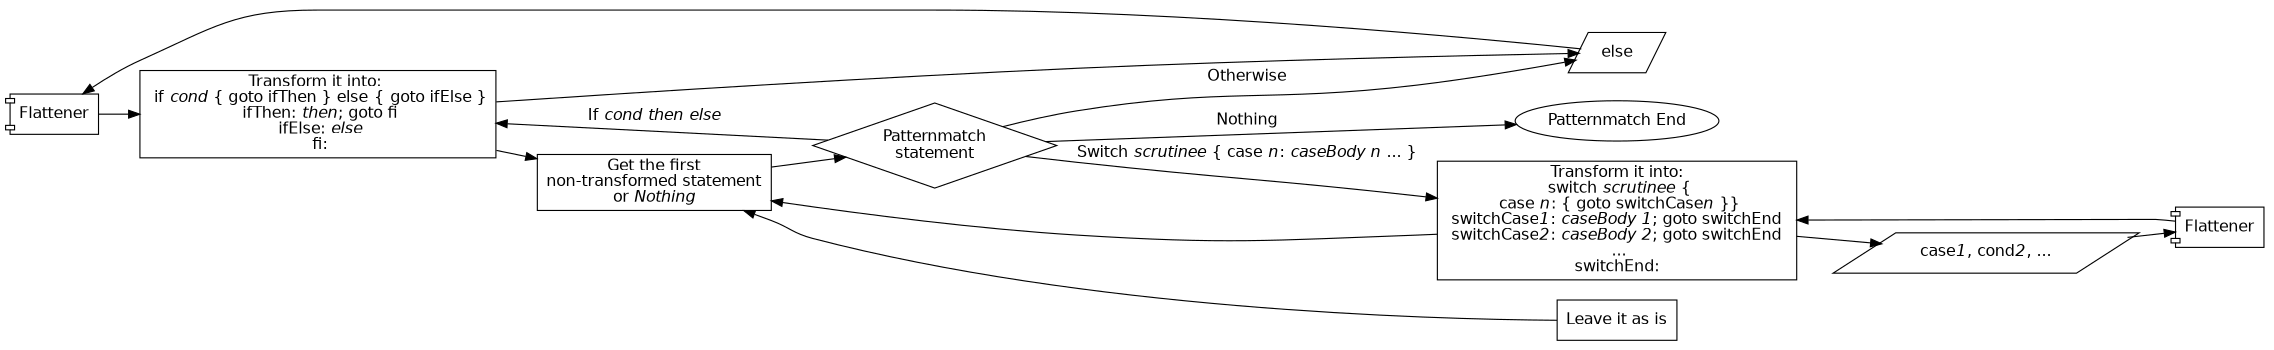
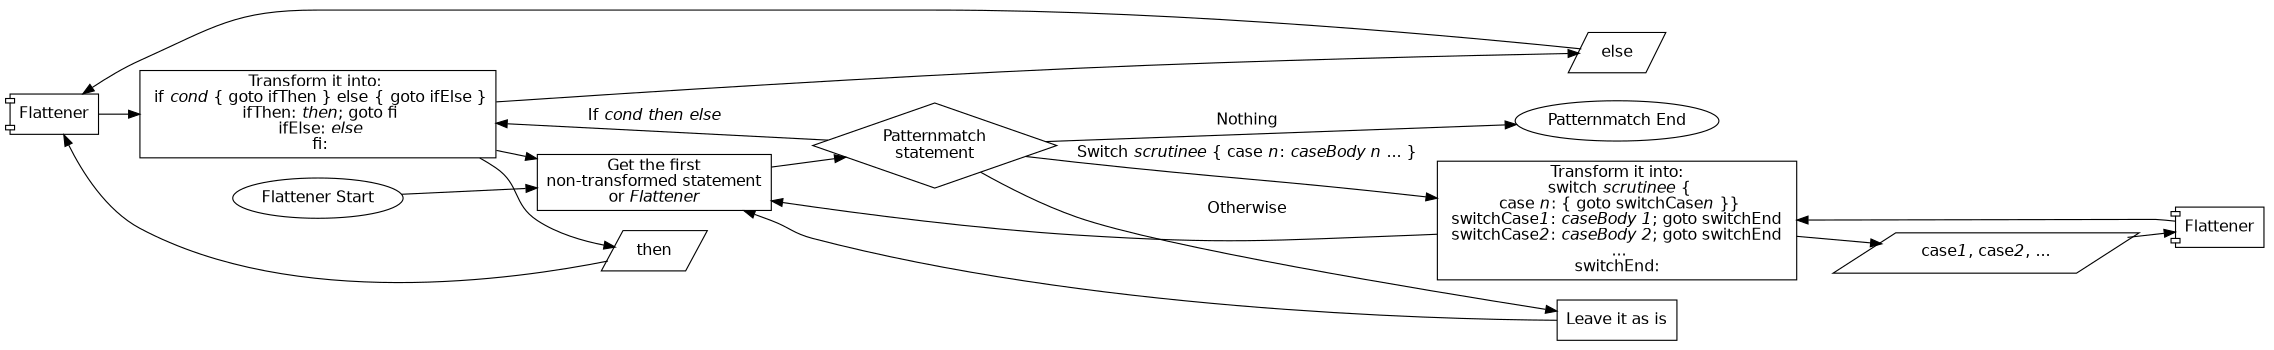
  digraph {
    fontname="DejaVu Sans"
    rankdir=LR
    node [fontname="DejaVu Sans" shape=box]
    edge [fontname="DejaVu Sans"]
    n1 [label=Flattener shape=component]
    n2 [label=Flattener shape=component]
+   n3 [label=then shape=parallelogram]
    n4 [label=else shape=parallelogram]
-   n5 [label=<case<i>1</i>, cond<i>2</i>, ...> shape=parallelogram]
+   n5 [label=<case<i>1</i>, case<i>2</i>, ...> shape=parallelogram]
    n6 [label="Patternmatch\nstatement" shape=diamond]
    n7 [label=<Transform it into: <br/> if <i>cond</i> { goto ifThen } else <font>{</font> goto ifElse }<br/> ifThen: <i>then</i>; goto fi<br/> ifElse: <i>else</i><br/> fi:>]
    n8 [label=<Transform it into:<br/> switch <i>scrutinee</i> {<br/> case <i>n</i>: { goto switchCase<i>n</i> }}<br/> switchCase<i>1</i>: <i>caseBody 1</i>; goto switchEnd <br/> switchCase<i>2</i>: <i>caseBody 2</i>; goto switchEnd <br/> ...<br/> switchEnd: >]
-   n9 [label=<Get the first<br/>non-transformed statement<br/>or <i>Nothing</i>>]
+   n9 [label=<Get the first<br/>non-transformed statement<br/>or <i>Flattener</i>>]
    n10 [label="Leave it as is"]
    n11 [label="Patternmatch End" shape=""]
+   n12 [label="Flattener Start" shape=""]
    subgraph sub_1 {
      subgraph sub_2 {
        n1
        n2
      }
    }
    subgraph sub_3 {
+     n3
      n4
      n5
    }
    subgraph sub_4 {
      n6
    }
    subgraph sub_5 {
      n1
      n2
+     n3
      n4
      n5
      n7
      n8
      n9
      n10
    }
    n1 -> n7
    n2 -> n8
+   n3 -> n1
    n4 -> n1
    n5 -> n2
    n6 -> n7 [label=<If <i>cond</i> <i>then</i> <i>else</i>>]
    n6 -> n8 [label=<Switch <i>scrutinee</i> { case <i>n</i>: <i>caseBody n</i> ... }>]
-   n6 -> n4 [label=<Otherwise>]
+   n6 -> n10 [label=<Otherwise>]
    n6 -> n11 [label=<Nothing>]
+   n7 -> n3
    n7 -> n4
    n7 -> n9
    n8 -> n5
    n8 -> n9
    n9 -> n6
    n10 -> n9
+   n12 -> n9
  }
